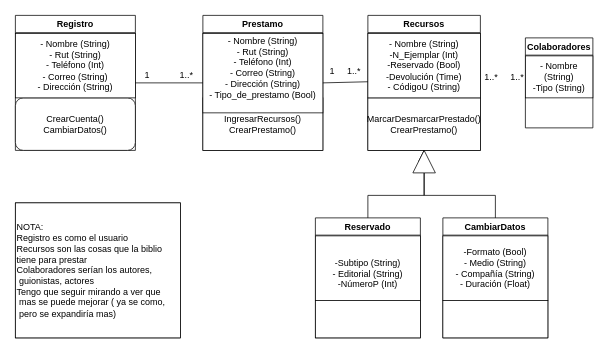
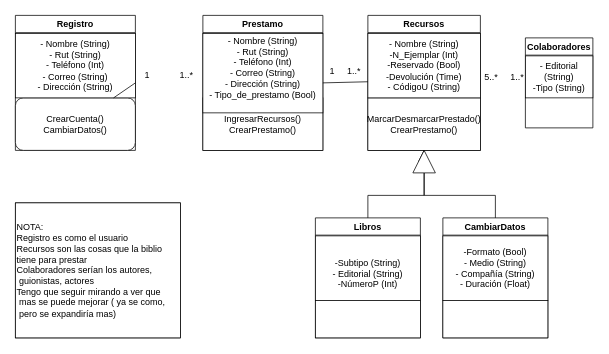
  <mxCell id="0" />
  <mxCell id="1" parent="0" />
  <mxCell id="2" value="Registro" style="swimlane;whiteSpace=wrap;html=1;" vertex="1" parent="1"><mxGeometry x="20" y="20" width="160" height="180" as="geometry" /></mxCell>
  <mxCell id="3" value="CrearCuenta()&lt;div&gt;CambiarDatos()&lt;/div&gt;" style="whiteSpace=wrap;html=1;rounded=1;" vertex="1" parent="2"><mxGeometry y="110" width="160" height="70" as="geometry" /></mxCell>
  <mxCell id="4" value="&lt;div style=&quot;&quot;&gt;&lt;span style=&quot;background-color: initial;&quot;&gt;- Nombre (String)&lt;/span&gt;&lt;/div&gt;&lt;div style=&quot;&quot;&gt;- Rut (String)&lt;/div&gt;&lt;div style=&quot;&quot;&gt;- Teléfono (Int)&lt;/div&gt;&lt;div style=&quot;&quot;&gt;- Correo (String)&lt;/div&gt;&lt;div style=&quot;&quot;&gt;- Dirección (String)&lt;/div&gt;" style="rounded=0;whiteSpace=wrap;html=1;align=center;" vertex="1" parent="2"><mxGeometry y="24" width="160" height="86" as="geometry" /></mxCell>
  <mxCell id="5" value="Recursos" style="swimlane;whiteSpace=wrap;html=1;" vertex="1" parent="1"><mxGeometry x="490" y="20" width="150" height="180" as="geometry" /></mxCell>
  <mxCell id="6" value="MarcarDesmarcarPrestado()&lt;div&gt;CrearPrestamo()&lt;/div&gt;" style="rounded=0;whiteSpace=wrap;html=1;" vertex="1" parent="5"><mxGeometry y="110" width="150" height="70" as="geometry" /></mxCell>
  <mxCell id="7" value="&lt;div style=&quot;&quot;&gt;&lt;span style=&quot;background-color: initial;&quot;&gt;- Nombre (String)&lt;/span&gt;&lt;/div&gt;&lt;div style=&quot;&quot;&gt;-N_Ejemplar (Int)&lt;/div&gt;&lt;div style=&quot;&quot;&gt;-Reservado (Bool)&lt;/div&gt;&lt;div style=&quot;&quot;&gt;-Devolución (Time)&lt;/div&gt;&lt;div style=&quot;&quot;&gt;- CódigoU (String&lt;span style=&quot;background-color: initial;&quot;&gt;)&lt;/span&gt;&lt;/div&gt;" style="rounded=0;whiteSpace=wrap;html=1;align=center;" vertex="1" parent="5"><mxGeometry y="24" width="150" height="86" as="geometry" /></mxCell>
- <mxCell id="8" value="Reservado" style="swimlane;whiteSpace=wrap;html=1;" vertex="1" parent="1"><mxGeometry x="420" y="290" width="140" height="160" as="geometry" /></mxCell>
+ <mxCell id="8" value="Libros" style="swimlane;whiteSpace=wrap;html=1;" vertex="1" parent="1"><mxGeometry x="420" y="290" width="140" height="160" as="geometry" /></mxCell>
  <mxCell id="9" value="&lt;div style=&quot;&quot;&gt;&lt;br&gt;&lt;/div&gt;&lt;div style=&quot;&quot;&gt;&lt;span style=&quot;background-color: initial;&quot;&gt;-Subtipo (String)&lt;/span&gt;&lt;/div&gt;&lt;div style=&quot;&quot;&gt;&lt;span style=&quot;background-color: initial;&quot;&gt;- Editorial (String)&lt;/span&gt;&lt;/div&gt;&lt;div style=&quot;&quot;&gt;&lt;span style=&quot;background-color: initial;&quot;&gt;-NúmeroP (Int)&lt;/span&gt;&lt;/div&gt;" style="rounded=0;whiteSpace=wrap;html=1;align=center;" vertex="1" parent="8"><mxGeometry y="24" width="140" height="86" as="geometry" /></mxCell>
  <mxCell id="10" value="" style="rounded=0;whiteSpace=wrap;html=1;" vertex="1" parent="1"><mxGeometry x="420" y="400" width="140" height="50" as="geometry" /></mxCell>
  <mxCell id="11" value="CambiarDatos" style="swimlane;whiteSpace=wrap;html=1;" vertex="1" parent="1"><mxGeometry x="590" y="290" width="140" height="160" as="geometry" /></mxCell>
  <mxCell id="12" value="&lt;div style=&quot;&quot;&gt;&lt;span style=&quot;background-color: initial;&quot;&gt;-Formato (Bool)&lt;/span&gt;&lt;/div&gt;&lt;div style=&quot;&quot;&gt;&lt;span style=&quot;background-color: initial;&quot;&gt;- Medio (String)&lt;/span&gt;&lt;/div&gt;&lt;div style=&quot;&quot;&gt;&lt;span style=&quot;background-color: initial;&quot;&gt;- Compañía (String)&lt;/span&gt;&lt;/div&gt;&lt;div style=&quot;&quot;&gt;&lt;span style=&quot;background-color: initial;&quot;&gt;- Duración (Float)&lt;/span&gt;&lt;/div&gt;" style="rounded=0;whiteSpace=wrap;html=1;align=center;" vertex="1" parent="11"><mxGeometry y="24" width="140" height="86" as="geometry" /></mxCell>
  <mxCell id="13" value="" style="rounded=0;whiteSpace=wrap;html=1;" vertex="1" parent="1"><mxGeometry x="590" y="400" width="140" height="50" as="geometry" /></mxCell>
  <mxCell id="14" value="" style="endArrow=none;html=1;rounded=0;exitX=0.5;exitY=0;exitDx=0;exitDy=0;entryX=0.5;entryY=1;entryDx=0;entryDy=0;" edge="1" parent="1"><mxGeometry width="50" height="50" relative="1" as="geometry"><mxPoint x="490" y="290" as="sourcePoint" /><mxPoint x="565" y="200" as="targetPoint" /><Array as="points"><mxPoint x="490" y="260" /><mxPoint x="565" y="260" /></Array></mxGeometry></mxCell>
  <mxCell id="15" value="" style="endArrow=none;html=1;rounded=0;exitX=0.5;exitY=0;exitDx=0;exitDy=0;entryX=0.5;entryY=1;entryDx=0;entryDy=0;" edge="1" parent="1" source="17" target="6"><mxGeometry width="50" height="50" relative="1" as="geometry"><mxPoint x="500" y="300" as="sourcePoint" /><mxPoint x="575" y="210" as="targetPoint" /><Array as="points" /></mxGeometry></mxCell>
  <mxCell id="16" value="" style="endArrow=none;html=1;rounded=0;exitX=0.5;exitY=0;exitDx=0;exitDy=0;entryX=1;entryY=0.5;entryDx=0;entryDy=0;" edge="1" parent="1" source="11" target="17"><mxGeometry width="50" height="50" relative="1" as="geometry"><mxPoint x="660" y="290" as="sourcePoint" /><mxPoint x="565" y="200" as="targetPoint" /><Array as="points"><mxPoint x="660" y="260" /><mxPoint x="565" y="260" /></Array></mxGeometry></mxCell>
  <mxCell id="17" value="" style="triangle;whiteSpace=wrap;html=1;rotation=-90;" vertex="1" parent="1"><mxGeometry x="550" y="200" width="30" height="30" as="geometry" /></mxCell>
  <mxCell id="18" value="Prestamo" style="swimlane;whiteSpace=wrap;html=1;" vertex="1" parent="1"><mxGeometry x="270" y="20" width="160" height="180" as="geometry" /></mxCell>
  <mxCell id="19" value="&lt;div&gt;IngresarRecursos()&lt;/div&gt;CrearPrestamo()" style="rounded=0;whiteSpace=wrap;html=1;" vertex="1" parent="18"><mxGeometry y="110" width="160" height="70" as="geometry" /></mxCell>
  <mxCell id="20" value="&lt;div style=&quot;&quot;&gt;&lt;span style=&quot;background-color: initial;&quot;&gt;- Nombre (String)&lt;/span&gt;&lt;/div&gt;&lt;div style=&quot;&quot;&gt;- Rut (String)&lt;/div&gt;&lt;div style=&quot;&quot;&gt;- Teléfono (Int)&lt;/div&gt;&lt;div style=&quot;&quot;&gt;- Correo (String)&lt;/div&gt;&lt;div style=&quot;&quot;&gt;- Dirección (String)&lt;/div&gt;&lt;div style=&quot;&quot;&gt;- Tipo_de_prestamo (Bool)&lt;/div&gt;&lt;div style=&quot;&quot;&gt;&lt;br&gt;&lt;/div&gt;" style="rounded=0;whiteSpace=wrap;html=1;align=center;" vertex="1" parent="18"><mxGeometry y="24" width="160" height="106" as="geometry" /></mxCell>
  <mxCell id="21" value="Colaboradores" style="swimlane;whiteSpace=wrap;html=1;" vertex="1" parent="1"><mxGeometry x="700" y="50" width="90" height="120" as="geometry" /></mxCell>
- <mxCell id="22" value="&lt;div style=&quot;&quot;&gt;&lt;span style=&quot;background-color: initial;&quot;&gt;- Nombre (String)&lt;/span&gt;&lt;/div&gt;&lt;div style=&quot;&quot;&gt;-Tipo (String)&lt;/div&gt;" style="rounded=0;whiteSpace=wrap;html=1;align=center;" vertex="1" parent="21"><mxGeometry y="24" width="90" height="56" as="geometry" /></mxCell>
- <mxCell id="23" value="1..*&amp;nbsp; &amp;nbsp; &amp;nbsp;1..*" style="text;html=1;align=center;verticalAlign=middle;whiteSpace=wrap;rounded=0;" vertex="1" parent="1"><mxGeometry x="607" y="87" width="130" height="30" as="geometry" /></mxCell>
+ <mxCell id="22" value="&lt;div style=&quot;&quot;&gt;&lt;span style=&quot;background-color: initial;&quot;&gt;- Editorial (String)&lt;/span&gt;&lt;/div&gt;&lt;div style=&quot;&quot;&gt;-Tipo (String)&lt;/div&gt;" style="rounded=0;whiteSpace=wrap;html=1;align=center;" vertex="1" parent="21"><mxGeometry y="24" width="90" height="56" as="geometry" /></mxCell>
+ <mxCell id="23" value="5..*&amp;nbsp; &amp;nbsp; &amp;nbsp;1..*" style="text;html=1;align=center;verticalAlign=middle;whiteSpace=wrap;rounded=0;" vertex="1" parent="1"><mxGeometry x="607" y="87" width="130" height="30" as="geometry" /></mxCell>
  <mxCell id="24" value="1&amp;nbsp; &amp;nbsp; &amp;nbsp;1..*" style="text;html=1;align=center;verticalAlign=middle;whiteSpace=wrap;rounded=0;" vertex="1" parent="1"><mxGeometry x="395" y="80" width="130" height="30" as="geometry" /></mxCell>
  <mxCell id="25" value="" style="endArrow=none;html=1;rounded=0;entryX=0;entryY=0.75;entryDx=0;entryDy=0;" edge="1" parent="1" target="7"><mxGeometry width="50" height="50" relative="1" as="geometry"><mxPoint x="430" y="110" as="sourcePoint" /><mxPoint x="490" y="90" as="targetPoint" /></mxGeometry></mxCell>
- <mxCell id="26" value="" style="endArrow=none;html=1;rounded=0;exitX=1;exitY=0.5;exitDx=0;exitDy=0;entryX=0;entryY=0.5;entryDx=0;entryDy=0;" edge="1" parent="1" source="2" target="18"><mxGeometry width="50" height="50" relative="1" as="geometry"><mxPoint x="370" y="300" as="sourcePoint" /><mxPoint x="420" y="250" as="targetPoint" /></mxGeometry></mxCell>
+ <mxCell id="26" value="" style="endArrow=none;html=1;rounded=0;exitX=1;exitY=0.5;exitDx=0;exitDy=0;" edge="1" parent="1" source="2" target="3"><mxGeometry width="50" height="50" relative="1" as="geometry"><mxPoint x="370" y="300" as="sourcePoint" /><mxPoint x="420" y="250" as="targetPoint" /></mxGeometry></mxCell>
  <mxCell id="27" value="1&amp;nbsp; &amp;nbsp; &amp;nbsp; &amp;nbsp; &amp;nbsp; &amp;nbsp; 1..*" style="text;html=1;align=center;verticalAlign=middle;whiteSpace=wrap;rounded=0;" vertex="1" parent="1"><mxGeometry x="160" y="85" width="130" height="30" as="geometry" /></mxCell>
  <mxCell id="28" value="" style="swimlane;startSize=0;" vertex="1" parent="1"><mxGeometry x="20" y="270" width="220" height="180" as="geometry" /></mxCell>
  <mxCell id="29" value="&lt;span style=&quot;text-wrap-mode: nowrap;&quot;&gt;NOTA:&amp;nbsp;&lt;/span&gt;&lt;div style=&quot;border-color: var(--border-color); text-wrap-mode: nowrap;&quot;&gt;Registro es como el usuario&lt;div style=&quot;border-color: var(--border-color);&quot;&gt;Recursos son las cosas que la biblio&amp;nbsp;&lt;/div&gt;&lt;div style=&quot;border-color: var(--border-color);&quot;&gt;tiene para prestar&lt;/div&gt;&lt;/div&gt;&lt;div style=&quot;border-color: var(--border-color); text-wrap-mode: nowrap;&quot;&gt;Colaboradores serían los autores,&lt;/div&gt;&lt;div style=&quot;border-color: var(--border-color); text-wrap-mode: nowrap;&quot;&gt;&amp;nbsp;guionistas, actores&lt;/div&gt;&lt;div style=&quot;border-color: var(--border-color); text-wrap-mode: nowrap;&quot;&gt;Tengo que seguir mirando a ver que&lt;/div&gt;&lt;div style=&quot;border-color: var(--border-color); text-wrap-mode: nowrap;&quot;&gt;&amp;nbsp;mas se puede mejorar ( ya se como,&lt;/div&gt;&lt;div style=&quot;border-color: var(--border-color); text-wrap-mode: nowrap;&quot;&gt;&amp;nbsp;pero se expandiría mas)&lt;/div&gt;" style="whiteSpace=wrap;html=1;align=left;" vertex="1" parent="1"><mxGeometry x="20" y="270" width="220" height="180" as="geometry" /></mxCell>
